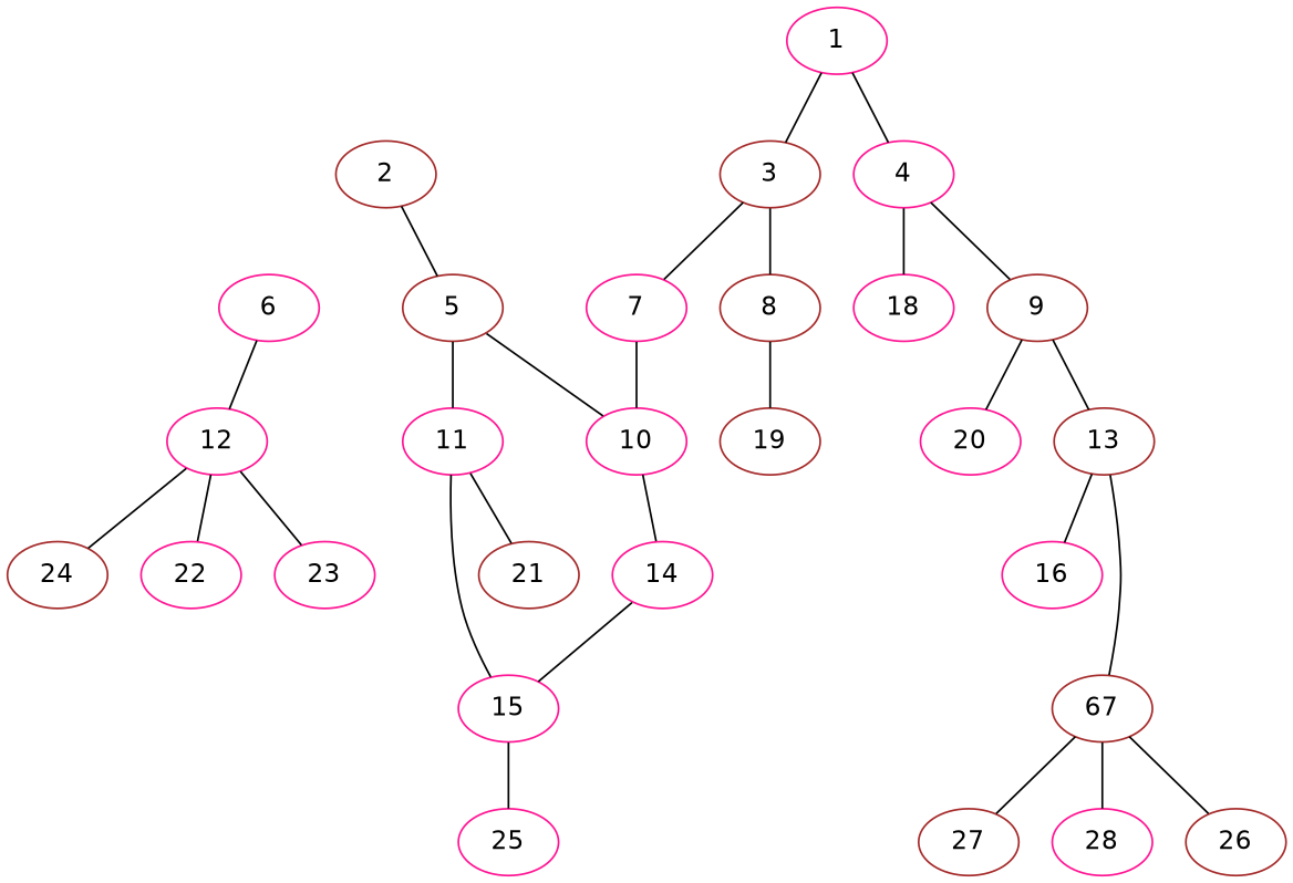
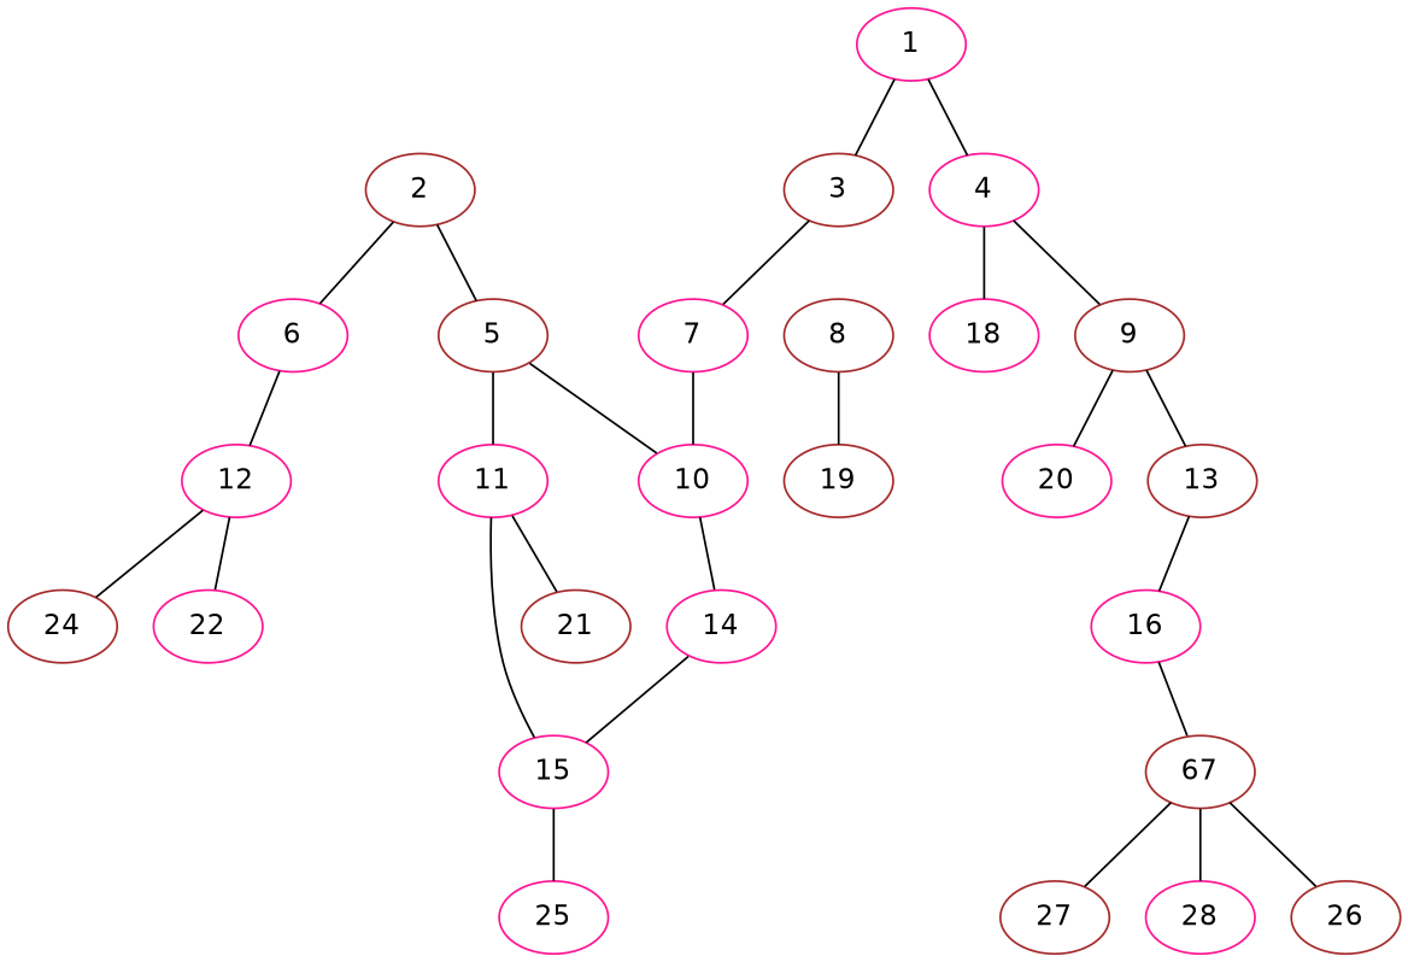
  graph {
    fontname="DejaVu Sans"
    node [chem=C color=deeppink fontname="DejaVu Sans"]
    edge [fontname="DejaVu Sans" valence=1]
    3 [color=brown]
    1
    4
    2 [color=brown]
    5 [color=brown]
    6 [chem=O]
    7 [chem=N]
    8 [color=brown]
    9 [color=brown]
    18 [chem=H]
    10
    11
    12
    19 [chem=H color=brown]
    13 [color=brown]
    20 [chem=H]
    14 [chem=O]
    15
    21 [chem=H color=brown]
    22 [chem=H]
-   23 [chem=H]
    24 [chem=H color=brown]
    16 [chem=O]
    25 [chem=H]
    n25 [color=brown label=67]
    26 [chem=H color=brown]
    27 [chem=H color=brown]
    28 [chem=H]
    3 -- 7 [valence=2]
-   3 -- 8
    1 -- 3
    1 -- 4
    4 -- 9 [valence=2]
    4 -- 18
    2 -- 5
+   2 -- 6
    5 -- 10 [valence=2]
    5 -- 11
    6 -- 12
    7 -- 10
    8 -- 19
    9 -- 13
    9 -- 20
    10 -- 14
    11 -- 15 [valence=2]
    11 -- 21
    12 -- 22
-   12 -- 23
    12 -- 24
    13 -- 16
    14 -- 15
    15 -- 25
-   13 -- n25
+   16 -- n25
    n25 -- 26
    n25 -- 27
    n25 -- 28
  }
